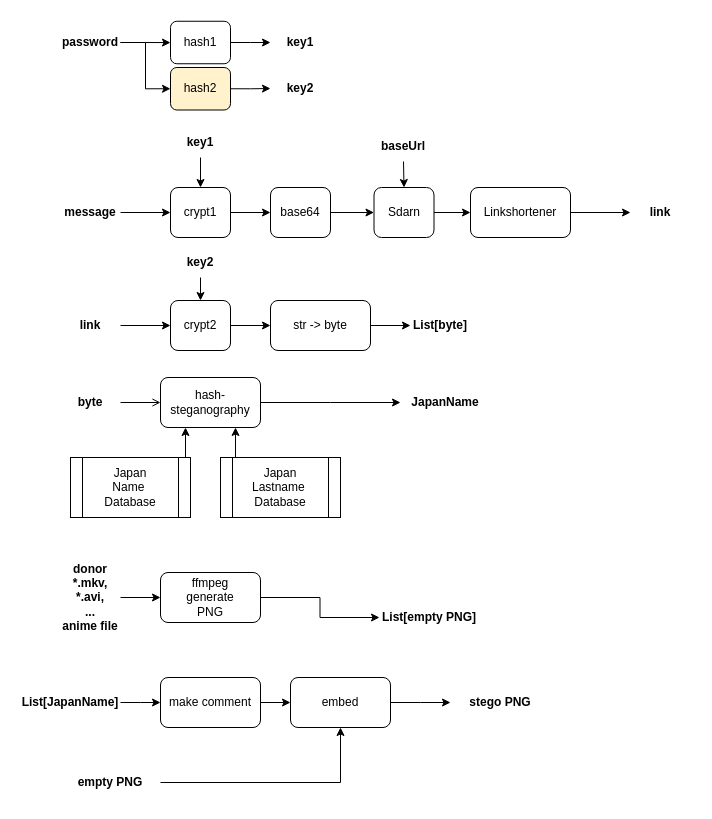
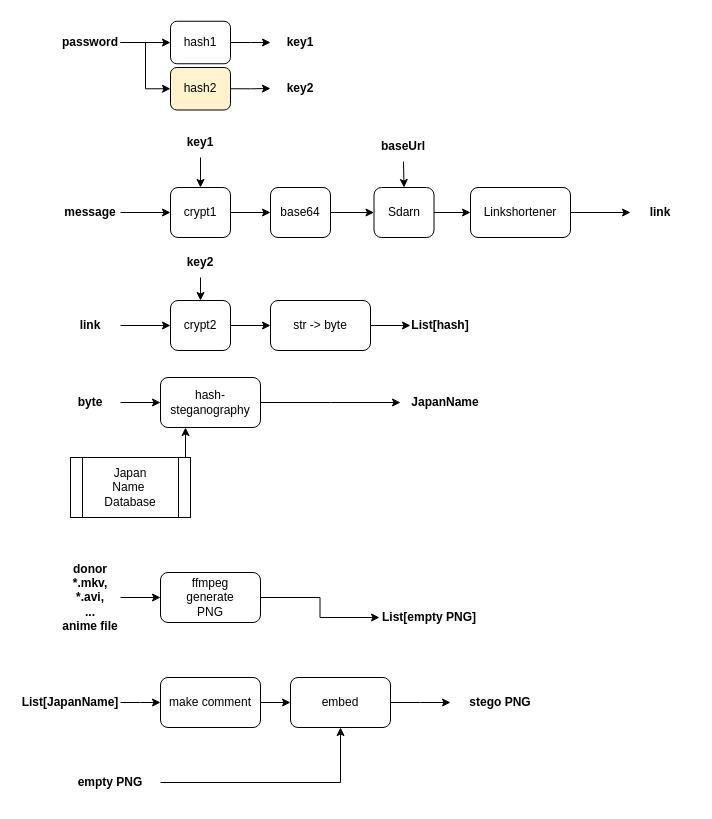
  <mxCell id="0" />
  <mxCell id="1" parent="0" />
  <mxCell id="2" style="edgeStyle=orthogonalEdgeStyle;rounded=0;orthogonalLoop=1;jettySize=auto;html=1;exitX=1;exitY=0.5;exitDx=0;exitDy=0;" edge="1" parent="1" source="3"><mxGeometry relative="1" as="geometry"><mxPoint x="270" y="42" as="targetPoint" /></mxGeometry></mxCell>
  <mxCell id="3" value="hash1" style="rounded=1;whiteSpace=wrap;html=1;" vertex="1" parent="1"><mxGeometry x="170" y="20.75" width="60" height="42.5" as="geometry" /></mxCell>
  <mxCell id="4" style="edgeStyle=orthogonalEdgeStyle;rounded=0;orthogonalLoop=1;jettySize=auto;html=1;exitX=1;exitY=0.5;exitDx=0;exitDy=0;" edge="1" parent="1" source="5" target="14"><mxGeometry relative="1" as="geometry" /></mxCell>
  <mxCell id="5" value="&lt;b&gt;message&lt;/b&gt;" style="text;html=1;strokeColor=none;fillColor=none;align=center;verticalAlign=middle;whiteSpace=wrap;rounded=0;" vertex="1" parent="1"><mxGeometry x="60" y="197" width="60" height="30" as="geometry" /></mxCell>
  <mxCell id="6" style="edgeStyle=orthogonalEdgeStyle;rounded=0;orthogonalLoop=1;jettySize=auto;html=1;exitX=1;exitY=0.5;exitDx=0;exitDy=0;" edge="1" parent="1" source="8" target="3"><mxGeometry relative="1" as="geometry" /></mxCell>
  <mxCell id="7" style="edgeStyle=orthogonalEdgeStyle;rounded=0;orthogonalLoop=1;jettySize=auto;html=1;exitX=1;exitY=0.5;exitDx=0;exitDy=0;entryX=0;entryY=0.5;entryDx=0;entryDy=0;" edge="1" parent="1" source="8" target="10"><mxGeometry relative="1" as="geometry" /></mxCell>
  <mxCell id="8" value="&lt;b&gt;password&lt;/b&gt;" style="text;html=1;strokeColor=none;fillColor=none;align=center;verticalAlign=middle;whiteSpace=wrap;rounded=0;" vertex="1" parent="1"><mxGeometry x="60" y="27" width="60" height="30" as="geometry" /></mxCell>
  <mxCell id="9" style="edgeStyle=orthogonalEdgeStyle;rounded=0;orthogonalLoop=1;jettySize=auto;html=1;exitX=1;exitY=0.5;exitDx=0;exitDy=0;" edge="1" parent="1" source="10"><mxGeometry relative="1" as="geometry"><mxPoint x="270" y="88" as="targetPoint" /></mxGeometry></mxCell>
  <mxCell id="10" value="hash2" style="rounded=1;whiteSpace=wrap;html=1;fillColor=#fff2cc;" vertex="1" parent="1"><mxGeometry x="170" y="67" width="60" height="42.5" as="geometry" /></mxCell>
  <mxCell id="11" value="&lt;b&gt;key1&lt;/b&gt;" style="text;html=1;strokeColor=none;fillColor=none;align=center;verticalAlign=middle;whiteSpace=wrap;rounded=0;" vertex="1" parent="1"><mxGeometry x="270" y="27" width="60" height="30" as="geometry" /></mxCell>
  <mxCell id="12" value="&lt;b&gt;key2&lt;/b&gt;" style="text;html=1;strokeColor=none;fillColor=none;align=center;verticalAlign=middle;whiteSpace=wrap;rounded=0;" vertex="1" parent="1"><mxGeometry x="270" y="73.25" width="60" height="30" as="geometry" /></mxCell>
  <mxCell id="13" style="edgeStyle=orthogonalEdgeStyle;rounded=0;orthogonalLoop=1;jettySize=auto;html=1;exitX=1;exitY=0.5;exitDx=0;exitDy=0;" edge="1" parent="1" source="14" target="18"><mxGeometry relative="1" as="geometry" /></mxCell>
  <mxCell id="14" value="crypt1" style="rounded=1;whiteSpace=wrap;html=1;" vertex="1" parent="1"><mxGeometry x="170" y="187" width="60" height="50" as="geometry" /></mxCell>
  <mxCell id="15" style="edgeStyle=orthogonalEdgeStyle;rounded=0;orthogonalLoop=1;jettySize=auto;html=1;exitX=0.5;exitY=1;exitDx=0;exitDy=0;entryX=0.5;entryY=0;entryDx=0;entryDy=0;" edge="1" parent="1" source="16" target="14"><mxGeometry relative="1" as="geometry" /></mxCell>
  <mxCell id="16" value="&lt;b&gt;key1&lt;/b&gt;" style="text;html=1;strokeColor=none;fillColor=none;align=center;verticalAlign=middle;whiteSpace=wrap;rounded=0;" vertex="1" parent="1"><mxGeometry x="170" y="127" width="60" height="30" as="geometry" /></mxCell>
  <mxCell id="17" style="edgeStyle=orthogonalEdgeStyle;rounded=0;orthogonalLoop=1;jettySize=auto;html=1;exitX=1;exitY=0.5;exitDx=0;exitDy=0;" edge="1" parent="1" source="18" target="20"><mxGeometry relative="1" as="geometry" /></mxCell>
  <mxCell id="18" value="base64" style="rounded=1;whiteSpace=wrap;html=1;" vertex="1" parent="1"><mxGeometry x="270" y="187" width="60" height="50" as="geometry" /></mxCell>
  <mxCell id="19" style="edgeStyle=orthogonalEdgeStyle;rounded=0;orthogonalLoop=1;jettySize=auto;html=1;exitX=1;exitY=0.5;exitDx=0;exitDy=0;" edge="1" parent="1" source="20" target="33"><mxGeometry relative="1" as="geometry" /></mxCell>
  <mxCell id="20" value="Sdarn" style="rounded=1;whiteSpace=wrap;html=1;" vertex="1" parent="1"><mxGeometry x="373.5" y="187" width="60" height="50" as="geometry" /></mxCell>
  <mxCell id="21" value="&lt;b&gt;link&lt;/b&gt;" style="text;html=1;strokeColor=none;fillColor=none;align=center;verticalAlign=middle;whiteSpace=wrap;rounded=0;" vertex="1" parent="1"><mxGeometry x="630" y="197" width="60" height="30" as="geometry" /></mxCell>
  <mxCell id="22" style="edgeStyle=orthogonalEdgeStyle;rounded=0;orthogonalLoop=1;jettySize=auto;html=1;exitX=0.5;exitY=1;exitDx=0;exitDy=0;entryX=0.5;entryY=0;entryDx=0;entryDy=0;" edge="1" parent="1" source="23" target="20"><mxGeometry relative="1" as="geometry" /></mxCell>
  <mxCell id="23" value="&lt;b&gt;baseUrl&lt;/b&gt;" style="text;html=1;strokeColor=none;fillColor=none;align=center;verticalAlign=middle;whiteSpace=wrap;rounded=0;" vertex="1" parent="1"><mxGeometry x="373" y="131" width="60" height="30" as="geometry" /></mxCell>
  <mxCell id="24" style="edgeStyle=orthogonalEdgeStyle;rounded=0;orthogonalLoop=1;jettySize=auto;html=1;exitX=1;exitY=0.5;exitDx=0;exitDy=0;" edge="1" parent="1" source="25" target="27"><mxGeometry relative="1" as="geometry" /></mxCell>
  <mxCell id="25" value="&lt;b&gt;link&lt;/b&gt;" style="text;html=1;strokeColor=none;fillColor=none;align=center;verticalAlign=middle;whiteSpace=wrap;rounded=0;" vertex="1" parent="1"><mxGeometry x="60" y="310" width="60" height="30" as="geometry" /></mxCell>
  <mxCell id="26" style="edgeStyle=orthogonalEdgeStyle;rounded=0;orthogonalLoop=1;jettySize=auto;html=1;exitX=1;exitY=0.5;exitDx=0;exitDy=0;entryX=0;entryY=0.5;entryDx=0;entryDy=0;" edge="1" parent="1" source="27" target="31"><mxGeometry relative="1" as="geometry" /></mxCell>
  <mxCell id="27" value="crypt2" style="rounded=1;whiteSpace=wrap;html=1;" vertex="1" parent="1"><mxGeometry x="170" y="300" width="60" height="50" as="geometry" /></mxCell>
  <mxCell id="28" style="edgeStyle=orthogonalEdgeStyle;rounded=0;orthogonalLoop=1;jettySize=auto;html=1;exitX=0.5;exitY=1;exitDx=0;exitDy=0;entryX=0.5;entryY=0;entryDx=0;entryDy=0;" edge="1" parent="1" source="29" target="27"><mxGeometry relative="1" as="geometry" /></mxCell>
  <mxCell id="29" value="&lt;b&gt;key2&lt;/b&gt;" style="text;html=1;strokeColor=none;fillColor=none;align=center;verticalAlign=middle;whiteSpace=wrap;rounded=0;" vertex="1" parent="1"><mxGeometry x="170" y="247" width="60" height="30" as="geometry" /></mxCell>
  <mxCell id="30" style="edgeStyle=orthogonalEdgeStyle;rounded=0;orthogonalLoop=1;jettySize=auto;html=1;exitX=1;exitY=0.5;exitDx=0;exitDy=0;entryX=0;entryY=0.5;entryDx=0;entryDy=0;" edge="1" parent="1" source="31" target="34"><mxGeometry relative="1" as="geometry" /></mxCell>
  <mxCell id="31" value="str -&amp;gt; byte" style="rounded=1;whiteSpace=wrap;html=1;" vertex="1" parent="1"><mxGeometry x="270" y="300" width="100" height="50" as="geometry" /></mxCell>
  <mxCell id="32" style="edgeStyle=orthogonalEdgeStyle;rounded=0;orthogonalLoop=1;jettySize=auto;html=1;exitX=1;exitY=0.5;exitDx=0;exitDy=0;" edge="1" parent="1" source="33" target="21"><mxGeometry relative="1" as="geometry" /></mxCell>
  <mxCell id="33" value="Linkshortener" style="rounded=1;whiteSpace=wrap;html=1;" vertex="1" parent="1"><mxGeometry x="470" y="187" width="100" height="50" as="geometry" /></mxCell>
- <mxCell id="34" value="&lt;b&gt;List[byte]&lt;/b&gt;" style="text;html=1;strokeColor=none;fillColor=none;align=center;verticalAlign=middle;whiteSpace=wrap;rounded=0;" vertex="1" parent="1"><mxGeometry x="410" y="310" width="60" height="30" as="geometry" /></mxCell>
- <mxCell id="35" style="edgeStyle=orthogonalEdgeStyle;rounded=0;orthogonalLoop=1;jettySize=auto;html=1;exitX=1;exitY=0.5;exitDx=0;exitDy=0;endArrow=open;" edge="1" parent="1" source="36" target="37"><mxGeometry relative="1" as="geometry" /></mxCell>
+ <mxCell id="34" value="&lt;b&gt;List[hash]&lt;/b&gt;" style="text;html=1;strokeColor=none;fillColor=none;align=center;verticalAlign=middle;whiteSpace=wrap;rounded=0;" vertex="1" parent="1"><mxGeometry x="410" y="310" width="60" height="30" as="geometry" /></mxCell>
+ <mxCell id="35" style="edgeStyle=orthogonalEdgeStyle;rounded=0;orthogonalLoop=1;jettySize=auto;html=1;exitX=1;exitY=0.5;exitDx=0;exitDy=0;" edge="1" parent="1" source="36" target="37"><mxGeometry relative="1" as="geometry" /></mxCell>
  <mxCell id="36" value="&lt;b&gt;byte&lt;/b&gt;" style="text;html=1;strokeColor=none;fillColor=none;align=center;verticalAlign=middle;whiteSpace=wrap;rounded=0;" vertex="1" parent="1"><mxGeometry x="60" y="387" width="60" height="30" as="geometry" /></mxCell>
  <mxCell id="37" value="hash-steganography" style="rounded=1;whiteSpace=wrap;html=1;" vertex="1" parent="1"><mxGeometry x="160" y="377" width="100" height="50" as="geometry" /></mxCell>
  <mxCell id="38" style="edgeStyle=orthogonalEdgeStyle;rounded=0;orthogonalLoop=1;jettySize=auto;html=1;exitX=1;exitY=0.5;exitDx=0;exitDy=0;" edge="1" parent="1" source="37"><mxGeometry relative="1" as="geometry"><mxPoint x="320" y="417" as="sourcePoint" /><mxPoint x="400" y="402" as="targetPoint" /></mxGeometry></mxCell>
  <mxCell id="39" value="&lt;b&gt;JapanName&lt;/b&gt;" style="text;html=1;strokeColor=none;fillColor=none;align=center;verticalAlign=middle;whiteSpace=wrap;rounded=0;" vertex="1" parent="1"><mxGeometry x="400" y="387" width="90" height="30" as="geometry" /></mxCell>
  <mxCell id="40" value="&lt;b&gt;List[&lt;/b&gt;&lt;b style=&quot;border-color: var(--border-color);&quot;&gt;JapanName&lt;/b&gt;&lt;b&gt;]&lt;/b&gt;" style="text;html=1;strokeColor=none;fillColor=none;align=center;verticalAlign=middle;whiteSpace=wrap;rounded=0;" vertex="1" parent="1"><mxGeometry x="20" y="687" width="100" height="30" as="geometry" /></mxCell>
  <mxCell id="41" style="edgeStyle=orthogonalEdgeStyle;rounded=0;orthogonalLoop=1;jettySize=auto;html=1;exitX=1;exitY=0.5;exitDx=0;exitDy=0;" edge="1" parent="1" source="40"><mxGeometry relative="1" as="geometry"><mxPoint x="130" y="642" as="sourcePoint" /><mxPoint x="160" y="702" as="targetPoint" /></mxGeometry></mxCell>
  <mxCell id="42" style="edgeStyle=orthogonalEdgeStyle;rounded=0;orthogonalLoop=1;jettySize=auto;html=1;exitX=1;exitY=0.5;exitDx=0;exitDy=0;entryX=0;entryY=0.5;entryDx=0;entryDy=0;" edge="1" parent="1" source="43" target="44"><mxGeometry relative="1" as="geometry" /></mxCell>
  <mxCell id="43" value="make comment" style="rounded=1;whiteSpace=wrap;html=1;" vertex="1" parent="1"><mxGeometry x="160" y="677" width="100" height="50" as="geometry" /></mxCell>
  <mxCell id="44" value="embed" style="rounded=1;whiteSpace=wrap;html=1;" vertex="1" parent="1"><mxGeometry x="290" y="677" width="100" height="50" as="geometry" /></mxCell>
  <mxCell id="45" style="edgeStyle=orthogonalEdgeStyle;rounded=0;orthogonalLoop=1;jettySize=auto;html=1;exitX=1;exitY=0.5;exitDx=0;exitDy=0;entryX=0.5;entryY=1;entryDx=0;entryDy=0;" edge="1" parent="1" source="46" target="44"><mxGeometry relative="1" as="geometry"><mxPoint x="210" y="787" as="sourcePoint" /><mxPoint x="350" y="787" as="targetPoint" /></mxGeometry></mxCell>
  <mxCell id="46" value="&lt;b&gt;empty PNG&lt;/b&gt;" style="text;html=1;strokeColor=none;fillColor=none;align=center;verticalAlign=middle;whiteSpace=wrap;rounded=0;" vertex="1" parent="1"><mxGeometry x="60" y="767" width="100" height="30" as="geometry" /></mxCell>
  <mxCell id="47" style="edgeStyle=orthogonalEdgeStyle;rounded=0;orthogonalLoop=1;jettySize=auto;html=1;exitX=1;exitY=0.5;exitDx=0;exitDy=0;" edge="1" parent="1" source="44"><mxGeometry relative="1" as="geometry"><mxPoint x="410" y="701.5" as="sourcePoint" /><mxPoint x="450" y="702" as="targetPoint" /></mxGeometry></mxCell>
  <mxCell id="48" value="&lt;b&gt;stego PNG&lt;/b&gt;" style="text;html=1;strokeColor=none;fillColor=none;align=center;verticalAlign=middle;whiteSpace=wrap;rounded=0;" vertex="1" parent="1"><mxGeometry x="450" y="687" width="100" height="30" as="geometry" /></mxCell>
  <mxCell id="49" style="edgeStyle=orthogonalEdgeStyle;rounded=0;orthogonalLoop=1;jettySize=auto;html=1;exitX=1;exitY=0.5;exitDx=0;exitDy=0;" edge="1" parent="1" source="50" target="51"><mxGeometry relative="1" as="geometry" /></mxCell>
  <mxCell id="50" value="&lt;b&gt;donor *.mkv,&lt;br&gt;*.avi,&lt;br&gt;...&lt;br&gt;anime file&lt;br&gt;&lt;/b&gt;" style="text;html=1;strokeColor=none;fillColor=none;align=center;verticalAlign=middle;whiteSpace=wrap;rounded=0;" vertex="1" parent="1"><mxGeometry x="60" y="557" width="60" height="80" as="geometry" /></mxCell>
  <mxCell id="51" value="ffmpeg&lt;br&gt;generate&lt;br&gt;PNG" style="rounded=1;whiteSpace=wrap;html=1;" vertex="1" parent="1"><mxGeometry x="160" y="572" width="100" height="50" as="geometry" /></mxCell>
  <mxCell id="52" value="&lt;b&gt;List[empty PNG]&lt;/b&gt;" style="text;html=1;strokeColor=none;fillColor=none;align=center;verticalAlign=middle;whiteSpace=wrap;rounded=0;" vertex="1" parent="1"><mxGeometry x="379" y="602" width="100" height="30" as="geometry" /></mxCell>
  <mxCell id="53" style="edgeStyle=orthogonalEdgeStyle;rounded=0;orthogonalLoop=1;jettySize=auto;html=1;exitX=1;exitY=0.5;exitDx=0;exitDy=0;entryX=0;entryY=0.5;entryDx=0;entryDy=0;" edge="1" parent="1" source="51" target="52"><mxGeometry relative="1" as="geometry"><mxPoint x="270" y="502" as="sourcePoint" /><mxPoint x="410" y="502" as="targetPoint" /></mxGeometry></mxCell>
  <mxCell id="54" style="edgeStyle=orthogonalEdgeStyle;rounded=0;orthogonalLoop=1;jettySize=auto;html=1;exitX=0.75;exitY=0;exitDx=0;exitDy=0;entryX=0.25;entryY=1;entryDx=0;entryDy=0;" edge="1" parent="1" source="55" target="37"><mxGeometry relative="1" as="geometry" /></mxCell>
  <mxCell id="55" value="Japan &lt;br&gt;Name&amp;nbsp;&lt;br&gt;Database" style="shape=process;whiteSpace=wrap;html=1;backgroundOutline=1;" vertex="1" parent="1"><mxGeometry x="70" y="457" width="120" height="60" as="geometry" /></mxCell>
- <mxCell id="56" style="edgeStyle=orthogonalEdgeStyle;rounded=0;orthogonalLoop=1;jettySize=auto;html=1;exitX=0.25;exitY=0;exitDx=0;exitDy=0;entryX=0.75;entryY=1;entryDx=0;entryDy=0;" edge="1" parent="1" source="57" target="37"><mxGeometry relative="1" as="geometry" /></mxCell>
- <mxCell id="57" value="Japan &lt;br&gt;Lastname&amp;nbsp;&lt;br&gt;Database" style="shape=process;whiteSpace=wrap;html=1;backgroundOutline=1;" vertex="1" parent="1"><mxGeometry x="220" y="457" width="120" height="60" as="geometry" /></mxCell>
